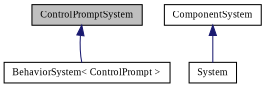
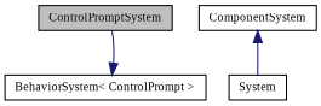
  digraph {
    fontname="Liberation Serif"
    node [color=black fillcolor=white fontname="Liberation Serif" fontsize=10 shape=record style=filled]
    edge [color=midnightblue dir=back fontname="Liberation Serif" fontsize=10 labelfontname=Helvetica labelfontsize=10 style=solid]
    n1 [fillcolor=grey75 fontcolor=black height=0.2 label=ControlPromptSystem width=0.4]
    n2 [height=0.2 label="BehaviorSystem\< ControlPrompt \>" width=0.4]
    n3 [height=0.2 label=System width=0.4]
    n4 [height=0.2 label=ComponentSystem width=0.4]
-   n1 -> n2
+   n2 -> n1
    n4 -> n3
  }
